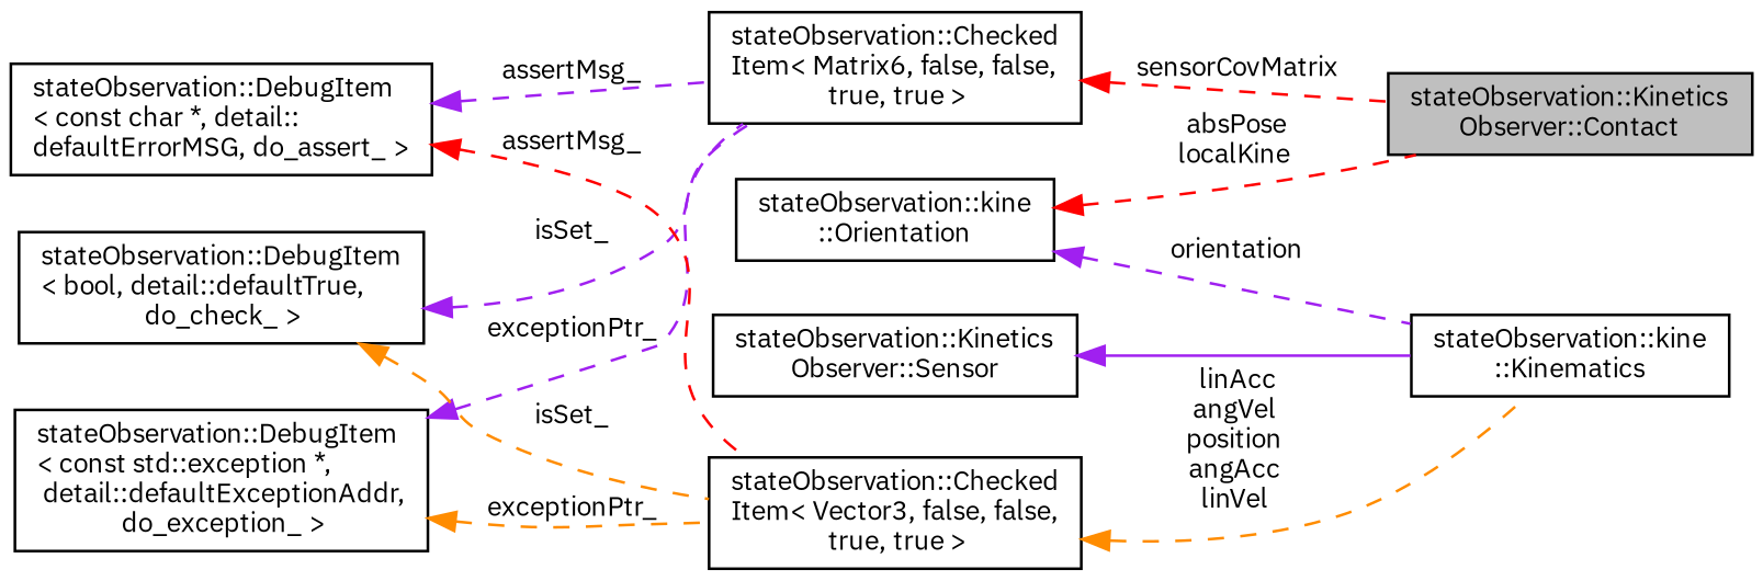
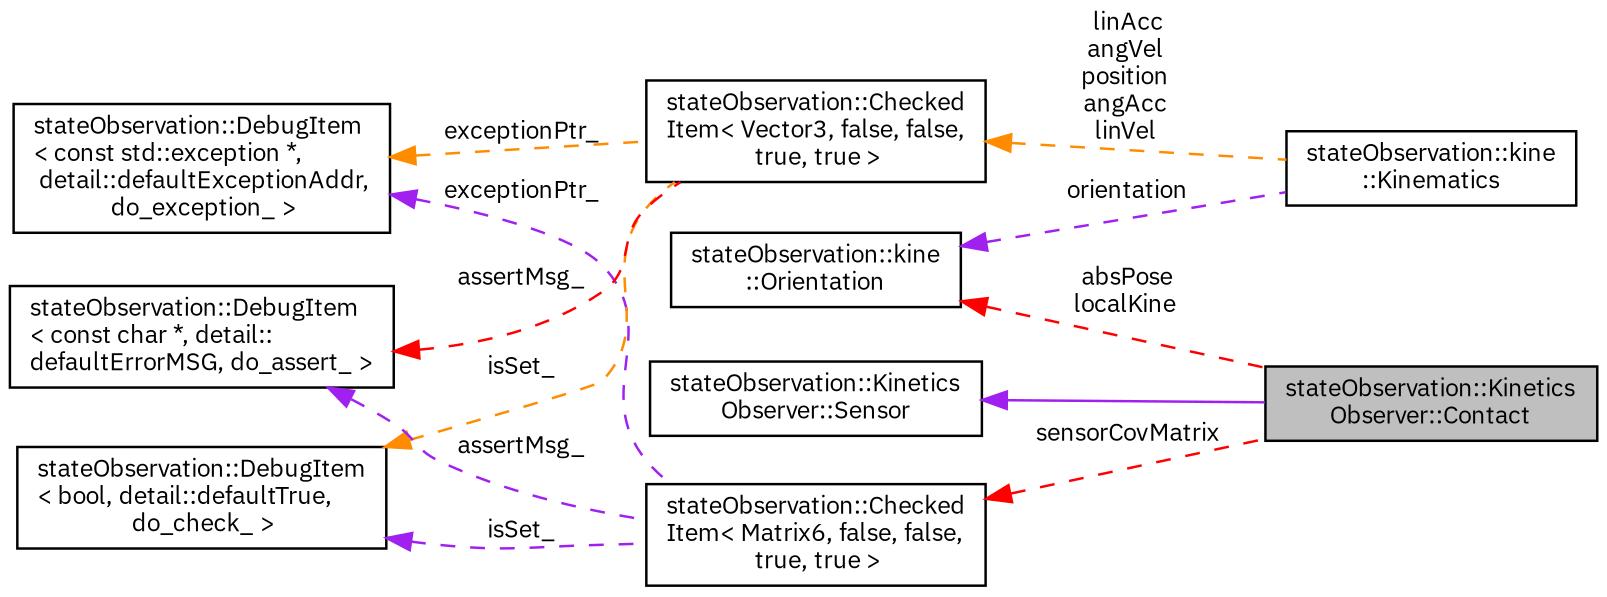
  digraph {
    fontname="IBM Plex Sans"
    rankdir=LR
    node [color=black fillcolor=white fontname="IBM Plex Sans" fontsize=10 shape=record style=filled]
    edge [color=purple dir=back fontname="IBM Plex Sans" fontsize=10 labelfontname=Helvetica labelfontsize=10 style=dashed]
    n1 [fillcolor=grey75 fontcolor=black height=0.2 label="stateObservation::Kinetics\lObserver::Contact" width=0.4]
    n2 [height=0.2 label="stateObservation::Kinetics\lObserver::Sensor" width=0.4]
    n3 [height=0.2 label="stateObservation::Checked\lItem\< Matrix6, false, false,\l true, true \>" width=0.4]
    n4 [height=0.2 label="stateObservation::DebugItem\l\< const std::exception *,\l detail::defaultExceptionAddr,\l do_exception_ \>" width=0.4]
    n5 [height=0.2 label="stateObservation::Checked\lItem\< Vector3, false, false,\l true, true \>" width=0.4]
    n6 [height=0.2 label="stateObservation::kine\l::Kinematics" width=0.4]
    n7 [height=0.2 label="stateObservation::DebugItem\l\< bool, detail::defaultTrue,\l do_check_ \>" width=0.4]
    n8 [height=0.2 label="stateObservation::DebugItem\l\< const char *, detail::\ldefaultErrorMSG, do_assert_ \>" width=0.4]
    n9 [height=0.2 label="stateObservation::kine\l::Orientation" width=0.4]
-   n2 -> n6 [style=solid]
+   n2 -> n1 [style=solid]
    n3 -> n1 [color=red label=" sensorCovMatrix"]
    n4 -> n3 [label=" exceptionPtr_"]
    n4 -> n5 [color=darkorange label=" exceptionPtr_"]
    n5 -> n6 [color=darkorange label=" linAcc\nangVel\nposition\nangAcc\nlinVel"]
    n7 -> n3 [label=" isSet_"]
    n7 -> n5 [color=darkorange label=" isSet_"]
    n8 -> n3 [label=" assertMsg_"]
    n8 -> n5 [color=red label=" assertMsg_"]
    n9 -> n1 [color=red label=" absPose\nlocalKine"]
    n9 -> n6 [label=" orientation"]
  }
